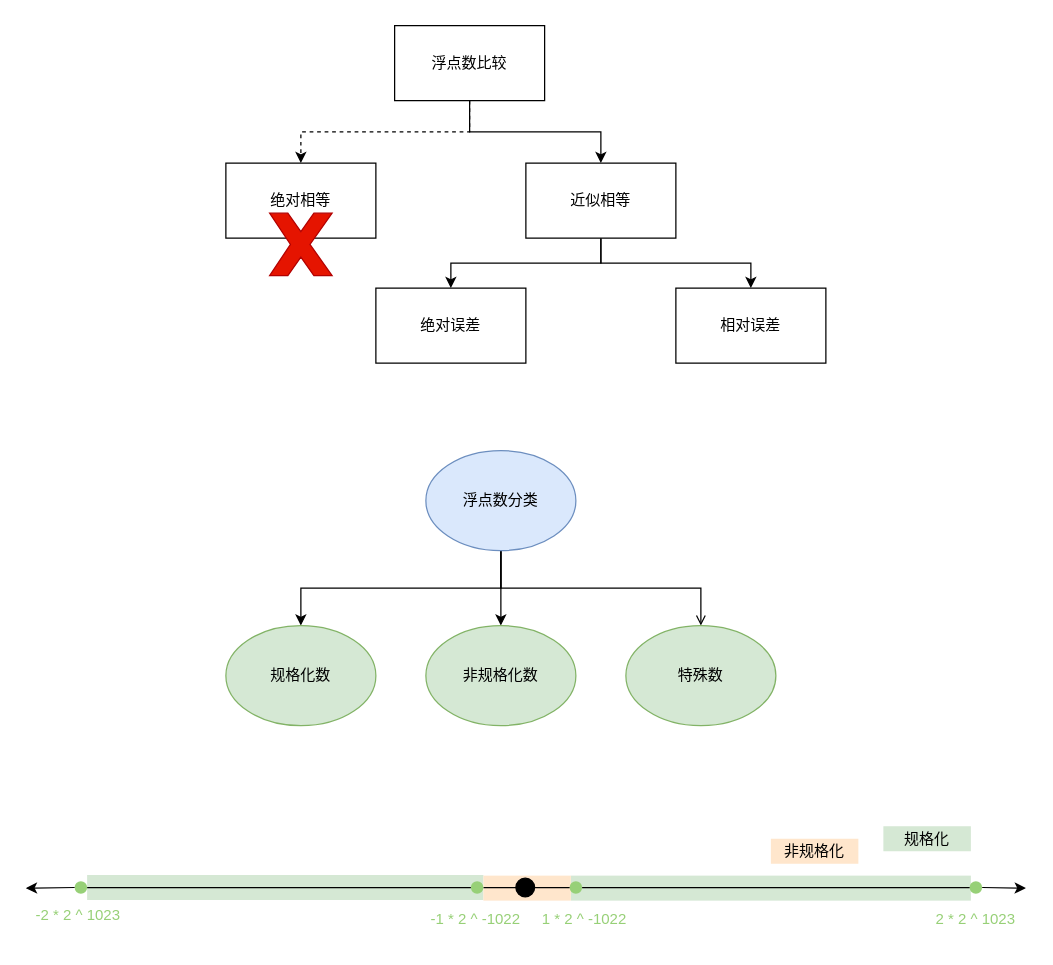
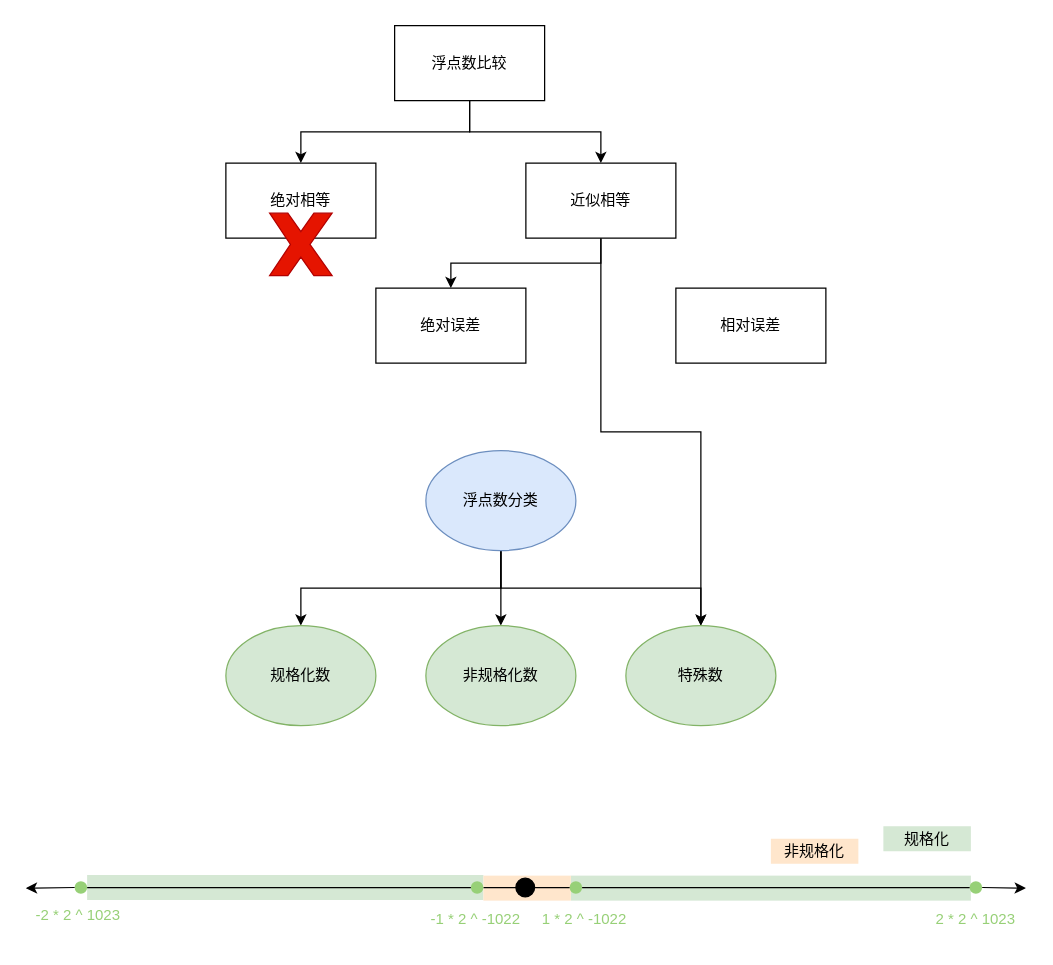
  <mxCell id="0" />
  <mxCell id="1" parent="0" />
  <mxCell id="2" value="" style="rounded=0;whiteSpace=wrap;html=1;fillColor=#d5e8d4;strokeColor=none;" vertex="1" parent="1"><mxGeometry x="69" y="699.5" width="317" height="20" as="geometry" /></mxCell>
  <mxCell id="3" value="" style="rounded=0;whiteSpace=wrap;html=1;fillColor=#d5e8d4;strokeColor=none;" vertex="1" parent="1"><mxGeometry x="456" y="700" width="320" height="20" as="geometry" /></mxCell>
  <mxCell id="4" value="" style="rounded=0;whiteSpace=wrap;html=1;fillColor=#ffe6cc;strokeColor=none;" vertex="1" parent="1"><mxGeometry x="386" y="700" width="70" height="20" as="geometry" /></mxCell>
- <mxCell id="5" style="edgeStyle=orthogonalEdgeStyle;rounded=0;orthogonalLoop=1;jettySize=auto;html=1;exitX=0.5;exitY=1;exitDx=0;exitDy=0;dashed=1;" parent="1" source="7" target="8" edge="1"><mxGeometry relative="1" as="geometry" /></mxCell>
+ <mxCell id="5" style="edgeStyle=orthogonalEdgeStyle;rounded=0;orthogonalLoop=1;jettySize=auto;html=1;exitX=0.5;exitY=1;exitDx=0;exitDy=0;" parent="1" source="7" target="8" edge="1"><mxGeometry relative="1" as="geometry" /></mxCell>
  <mxCell id="6" style="edgeStyle=orthogonalEdgeStyle;rounded=0;orthogonalLoop=1;jettySize=auto;html=1;exitX=0.5;exitY=1;exitDx=0;exitDy=0;" parent="1" source="7" target="11" edge="1"><mxGeometry relative="1" as="geometry" /></mxCell>
  <mxCell id="7" value="浮点数比较" style="rounded=0;whiteSpace=wrap;html=1;" parent="1" vertex="1"><mxGeometry x="315" y="20" width="120" height="60" as="geometry" /></mxCell>
  <mxCell id="8" value="绝对相等" style="rounded=0;whiteSpace=wrap;html=1;" parent="1" vertex="1"><mxGeometry x="180" y="130" width="120" height="60" as="geometry" /></mxCell>
  <mxCell id="9" style="edgeStyle=orthogonalEdgeStyle;rounded=0;orthogonalLoop=1;jettySize=auto;html=1;exitX=0.5;exitY=1;exitDx=0;exitDy=0;" parent="1" source="11" target="13" edge="1"><mxGeometry relative="1" as="geometry" /></mxCell>
- <mxCell id="10" style="edgeStyle=orthogonalEdgeStyle;rounded=0;orthogonalLoop=1;jettySize=auto;html=1;exitX=0.5;exitY=1;exitDx=0;exitDy=0;entryX=0.5;entryY=0;entryDx=0;entryDy=0;" parent="1" source="11" target="14" edge="1"><mxGeometry relative="1" as="geometry" /></mxCell>
+ <mxCell id="10" style="edgeStyle=orthogonalEdgeStyle;rounded=0;orthogonalLoop=1;jettySize=auto;html=1;exitX=0.5;exitY=1;exitDx=0;exitDy=0;" parent="1" source="11" target="21" edge="1"><mxGeometry relative="1" as="geometry" /></mxCell>
  <mxCell id="11" value="近似相等" style="rounded=0;whiteSpace=wrap;html=1;" parent="1" vertex="1"><mxGeometry x="420" y="130" width="120" height="60" as="geometry" /></mxCell>
  <mxCell id="12" value="" style="verticalLabelPosition=bottom;verticalAlign=top;html=1;shape=mxgraph.basic.x;rounded=0;fillColor=#e51400;fontColor=#ffffff;strokeColor=#B20000;" parent="1" vertex="1"><mxGeometry x="215" y="170" width="50" height="50" as="geometry" /></mxCell>
  <mxCell id="13" value="绝对误差" style="rounded=0;whiteSpace=wrap;html=1;" parent="1" vertex="1"><mxGeometry x="300" y="230" width="120" height="60" as="geometry" /></mxCell>
  <mxCell id="14" value="相对误差" style="rounded=0;whiteSpace=wrap;html=1;" parent="1" vertex="1"><mxGeometry x="540" y="230" width="120" height="60" as="geometry" /></mxCell>
  <mxCell id="15" style="edgeStyle=orthogonalEdgeStyle;rounded=0;orthogonalLoop=1;jettySize=auto;html=1;exitX=0.5;exitY=1;exitDx=0;exitDy=0;entryX=0.5;entryY=0;entryDx=0;entryDy=0;" parent="1" source="18" target="20" edge="1"><mxGeometry relative="1" as="geometry" /></mxCell>
  <mxCell id="16" style="edgeStyle=orthogonalEdgeStyle;rounded=0;orthogonalLoop=1;jettySize=auto;html=1;exitX=0.5;exitY=1;exitDx=0;exitDy=0;entryX=0.5;entryY=0;entryDx=0;entryDy=0;" parent="1" source="18" target="19" edge="1"><mxGeometry relative="1" as="geometry" /></mxCell>
  <mxCell id="17" style="edgeStyle=orthogonalEdgeStyle;rounded=0;orthogonalLoop=1;jettySize=auto;html=1;exitX=0.5;exitY=1;exitDx=0;exitDy=0;endArrow=open;" parent="1" source="18" target="21" edge="1"><mxGeometry relative="1" as="geometry" /></mxCell>
  <mxCell id="18" value="浮点数分类" style="ellipse;whiteSpace=wrap;html=1;fillColor=#dae8fc;strokeColor=#6c8ebf;" parent="1" vertex="1"><mxGeometry x="340" y="360" width="120" height="80" as="geometry" /></mxCell>
  <mxCell id="19" value="规格化数" style="ellipse;whiteSpace=wrap;html=1;fillColor=#d5e8d4;strokeColor=#82b366;" parent="1" vertex="1"><mxGeometry x="180" y="500" width="120" height="80" as="geometry" /></mxCell>
  <mxCell id="20" value="非规格化数" style="ellipse;whiteSpace=wrap;html=1;fillColor=#d5e8d4;strokeColor=#82b366;" parent="1" vertex="1"><mxGeometry x="340" y="500" width="120" height="80" as="geometry" /></mxCell>
  <mxCell id="21" value="特殊数" style="ellipse;whiteSpace=wrap;html=1;fillColor=#d5e8d4;strokeColor=#82b366;" parent="1" vertex="1"><mxGeometry x="500" y="500" width="120" height="80" as="geometry" /></mxCell>
  <mxCell id="22" value="" style="endArrow=classic;startArrow=none;html=1;rounded=0;" edge="1" parent="1" source="28"><mxGeometry width="50" height="50" relative="1" as="geometry"><mxPoint x="20" y="710" as="sourcePoint" /><mxPoint x="820" y="710" as="targetPoint" /></mxGeometry></mxCell>
  <mxCell id="23" value="" style="ellipse;whiteSpace=wrap;html=1;aspect=fixed;fillColor=#000000;" vertex="1" parent="1"><mxGeometry x="412" y="702" width="15" height="15" as="geometry" /></mxCell>
  <mxCell id="24" value="" style="ellipse;whiteSpace=wrap;html=1;aspect=fixed;fillColor=#97D077;strokeColor=none;" vertex="1" parent="1"><mxGeometry x="455" y="704.5" width="10" height="10" as="geometry" /></mxCell>
  <mxCell id="25" value="" style="endArrow=none;startArrow=none;html=1;rounded=0;" edge="1" parent="1" source="26" target="24"><mxGeometry width="50" height="50" relative="1" as="geometry"><mxPoint x="20" y="710" as="sourcePoint" /><mxPoint x="820" y="710" as="targetPoint" /></mxGeometry></mxCell>
  <mxCell id="26" value="" style="ellipse;whiteSpace=wrap;html=1;aspect=fixed;fillColor=#97D077;strokeColor=none;" vertex="1" parent="1"><mxGeometry x="376" y="704.5" width="10" height="10" as="geometry" /></mxCell>
  <mxCell id="27" value="" style="endArrow=none;startArrow=none;html=1;rounded=0;" edge="1" parent="1" source="30" target="26"><mxGeometry width="50" height="50" relative="1" as="geometry"><mxPoint x="20" y="710" as="sourcePoint" /><mxPoint x="455" y="709.5" as="targetPoint" /></mxGeometry></mxCell>
  <mxCell id="28" value="" style="ellipse;whiteSpace=wrap;html=1;aspect=fixed;fillColor=#97D077;strokeColor=none;" vertex="1" parent="1"><mxGeometry x="775" y="704.5" width="10" height="10" as="geometry" /></mxCell>
  <mxCell id="29" value="" style="endArrow=none;startArrow=none;html=1;rounded=0;" edge="1" parent="1" source="24" target="28"><mxGeometry width="50" height="50" relative="1" as="geometry"><mxPoint x="465" y="709.5" as="sourcePoint" /><mxPoint x="820" y="710" as="targetPoint" /></mxGeometry></mxCell>
  <mxCell id="30" value="" style="ellipse;whiteSpace=wrap;html=1;aspect=fixed;fillColor=#97D077;strokeColor=none;" vertex="1" parent="1"><mxGeometry x="59" y="704.5" width="10" height="10" as="geometry" /></mxCell>
  <mxCell id="31" value="" style="endArrow=none;startArrow=classic;html=1;rounded=0;" edge="1" parent="1" target="30"><mxGeometry width="50" height="50" relative="1" as="geometry"><mxPoint x="20" y="710" as="sourcePoint" /><mxPoint x="376" y="709.5" as="targetPoint" /></mxGeometry></mxCell>
  <mxCell id="32" value="1 * 2 ^ -1022" style="text;html=1;strokeColor=none;fillColor=none;align=center;verticalAlign=middle;whiteSpace=wrap;rounded=0;fontColor=#97D077;" vertex="1" parent="1"><mxGeometry x="427" y="720" width="80" height="30" as="geometry" /></mxCell>
  <mxCell id="33" value="-1 * 2 ^ -1022" style="text;html=1;strokeColor=none;fillColor=none;align=center;verticalAlign=middle;whiteSpace=wrap;rounded=0;fontColor=#97D077;" vertex="1" parent="1"><mxGeometry x="340" y="720" width="80" height="30" as="geometry" /></mxCell>
  <mxCell id="34" value="2 * 2 ^ 1023" style="text;html=1;strokeColor=none;fillColor=none;align=center;verticalAlign=middle;whiteSpace=wrap;rounded=0;fontColor=#97D077;" vertex="1" parent="1"><mxGeometry x="740" y="720" width="80" height="30" as="geometry" /></mxCell>
  <mxCell id="35" value="-2 * 2 ^ 1023" style="text;html=1;strokeColor=none;fillColor=none;align=center;verticalAlign=middle;whiteSpace=wrap;rounded=0;fontColor=#97D077;" vertex="1" parent="1"><mxGeometry x="22" y="717" width="80" height="30" as="geometry" /></mxCell>
  <mxCell id="36" value="规格化" style="rounded=0;whiteSpace=wrap;html=1;fillColor=#d5e8d4;strokeColor=none;" vertex="1" parent="1"><mxGeometry x="706" y="660.5" width="70" height="20" as="geometry" /></mxCell>
  <mxCell id="37" value="非规格化" style="rounded=0;whiteSpace=wrap;html=1;fillColor=#ffe6cc;strokeColor=none;" vertex="1" parent="1"><mxGeometry x="616" y="670.5" width="70" height="20" as="geometry" /></mxCell>
